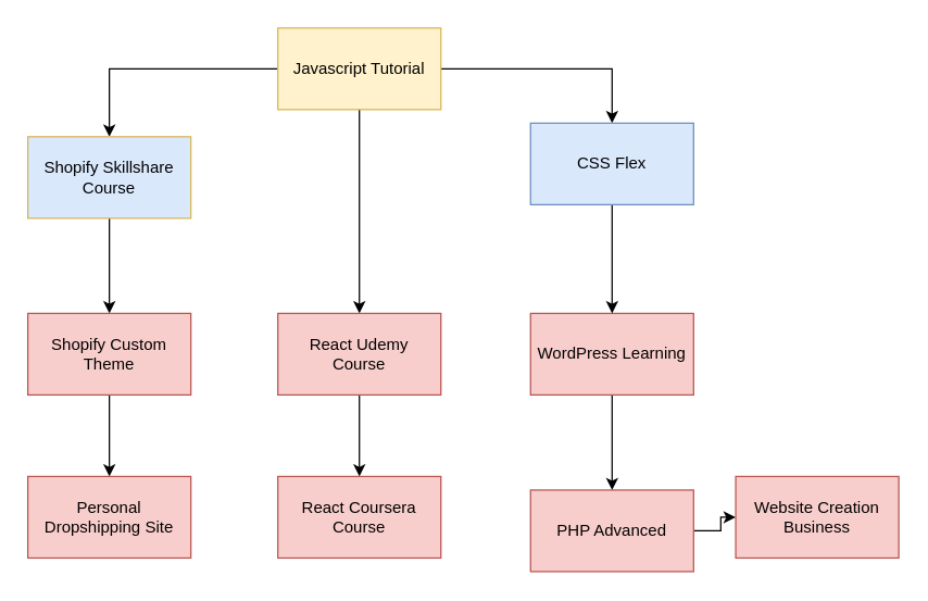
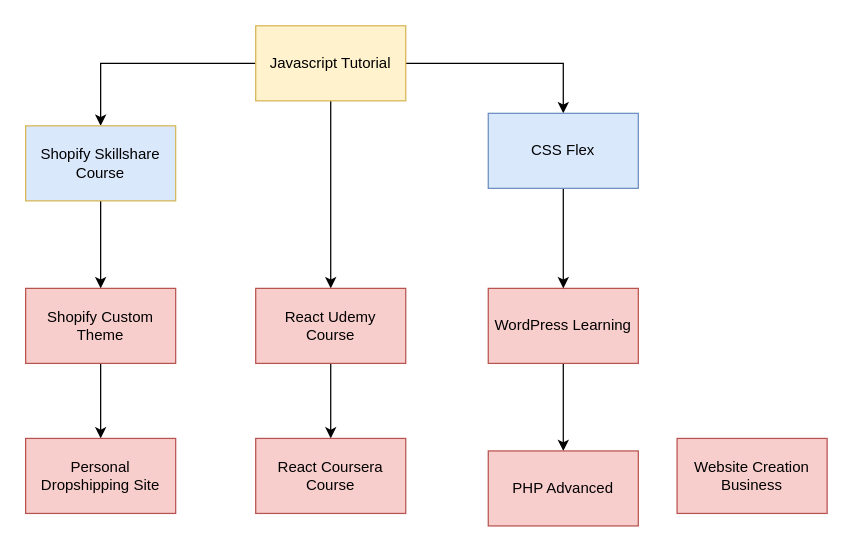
  <mxCell id="0" />
  <mxCell id="1" parent="0" />
  <mxCell id="2" style="edgeStyle=orthogonalEdgeStyle;rounded=0;orthogonalLoop=1;jettySize=auto;html=1;" edge="1" parent="1" source="5" target="20"><mxGeometry relative="1" as="geometry" /></mxCell>
  <mxCell id="3" style="edgeStyle=orthogonalEdgeStyle;rounded=0;orthogonalLoop=1;jettySize=auto;html=1;entryX=0.5;entryY=0;entryDx=0;entryDy=0;" edge="1" parent="1" source="5" target="7"><mxGeometry relative="1" as="geometry" /></mxCell>
  <mxCell id="4" style="edgeStyle=orthogonalEdgeStyle;rounded=0;orthogonalLoop=1;jettySize=auto;html=1;" edge="1" parent="1" source="5" target="10"><mxGeometry relative="1" as="geometry"><mxPoint x="130" y="310" as="targetPoint" /></mxGeometry></mxCell>
  <mxCell id="5" value="Javascript Tutorial" style="rounded=0;whiteSpace=wrap;html=1;fillColor=#fff2cc;strokeColor=#d6b656;" vertex="1" parent="1"><mxGeometry x="204" y="20" width="120" height="60" as="geometry" /></mxCell>
  <mxCell id="6" style="edgeStyle=orthogonalEdgeStyle;rounded=0;orthogonalLoop=1;jettySize=auto;html=1;entryX=0.5;entryY=0;entryDx=0;entryDy=0;" edge="1" parent="1" source="7" target="8"><mxGeometry relative="1" as="geometry" /></mxCell>
  <mxCell id="7" value="&lt;div&gt;React Udemy &lt;br&gt;&lt;/div&gt;&lt;div&gt;Course&lt;/div&gt;" style="rounded=0;whiteSpace=wrap;html=1;fillColor=#f8cecc;strokeColor=#b85450;" vertex="1" parent="1"><mxGeometry x="204" y="230" width="120" height="60" as="geometry" /></mxCell>
  <mxCell id="8" value="React Coursera Course" style="rounded=0;whiteSpace=wrap;html=1;fillColor=#f8cecc;strokeColor=#b85450;" vertex="1" parent="1"><mxGeometry x="204" y="350" width="120" height="60" as="geometry" /></mxCell>
  <mxCell id="9" style="edgeStyle=orthogonalEdgeStyle;rounded=0;orthogonalLoop=1;jettySize=auto;html=1;" edge="1" parent="1" source="10" target="12"><mxGeometry relative="1" as="geometry"><mxPoint x="80" y="400" as="targetPoint" /></mxGeometry></mxCell>
  <mxCell id="10" value="&lt;div&gt;Shopify Skillshare Course&lt;/div&gt;" style="rounded=0;whiteSpace=wrap;html=1;fillColor=#dae8fc;strokeColor=#d6b656;" vertex="1" parent="1"><mxGeometry x="20" y="100" width="120" height="60" as="geometry" /></mxCell>
  <mxCell id="11" style="edgeStyle=orthogonalEdgeStyle;rounded=0;orthogonalLoop=1;jettySize=auto;html=1;" edge="1" parent="1" source="12" target="18"><mxGeometry relative="1" as="geometry"><mxPoint x="80" y="520" as="targetPoint" /></mxGeometry></mxCell>
  <mxCell id="12" value="&lt;div&gt;Shopify Custom Theme&lt;/div&gt;" style="rounded=0;whiteSpace=wrap;html=1;fillColor=#f8cecc;strokeColor=#b85450;" vertex="1" parent="1"><mxGeometry x="20" y="230" width="120" height="60" as="geometry" /></mxCell>
  <mxCell id="13" style="edgeStyle=orthogonalEdgeStyle;rounded=0;orthogonalLoop=1;jettySize=auto;html=1;" edge="1" parent="1" source="14" target="16"><mxGeometry relative="1" as="geometry"><mxPoint x="610" y="400" as="targetPoint" /></mxGeometry></mxCell>
  <mxCell id="14" value="WordPress Learning" style="rounded=0;whiteSpace=wrap;html=1;fillColor=#f8cecc;strokeColor=#b85450;" vertex="1" parent="1"><mxGeometry x="390" y="230" width="120" height="60" as="geometry" /></mxCell>
- <mxCell id="15" style="edgeStyle=orthogonalEdgeStyle;rounded=0;orthogonalLoop=1;jettySize=auto;html=1;" edge="1" parent="1" source="16" target="17"><mxGeometry relative="1" as="geometry"><mxPoint x="610" y="520" as="targetPoint" /></mxGeometry></mxCell>
  <mxCell id="16" value="&lt;div&gt;PHP Advanced&lt;/div&gt;" style="rounded=0;whiteSpace=wrap;html=1;fillColor=#f8cecc;strokeColor=#b85450;" vertex="1" parent="1"><mxGeometry x="390" y="360" width="120" height="60" as="geometry" /></mxCell>
  <mxCell id="17" value="Website Creation Business" style="rounded=0;whiteSpace=wrap;html=1;fillColor=#f8cecc;strokeColor=#b85450;" vertex="1" parent="1"><mxGeometry x="541" y="350" width="120" height="60" as="geometry" /></mxCell>
  <mxCell id="18" value="Personal Dropshipping Site" style="rounded=0;whiteSpace=wrap;html=1;fillColor=#f8cecc;strokeColor=#b85450;" vertex="1" parent="1"><mxGeometry x="20" y="350" width="120" height="60" as="geometry" /></mxCell>
  <mxCell id="19" style="edgeStyle=orthogonalEdgeStyle;rounded=0;orthogonalLoop=1;jettySize=auto;html=1;entryX=0.5;entryY=0;entryDx=0;entryDy=0;" edge="1" parent="1" source="20" target="14"><mxGeometry relative="1" as="geometry" /></mxCell>
  <mxCell id="20" value="CSS Flex" style="rounded=0;whiteSpace=wrap;html=1;fillColor=#dae8fc;strokeColor=#6c8ebf;" vertex="1" parent="1"><mxGeometry x="390" y="90" width="120" height="60" as="geometry" /></mxCell>
